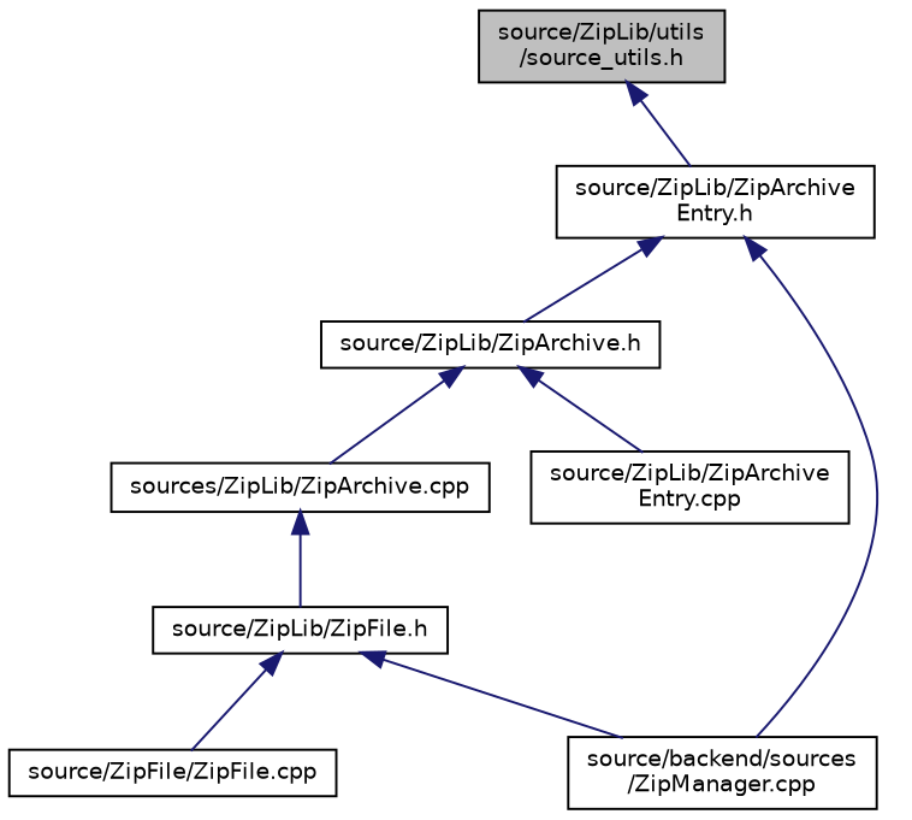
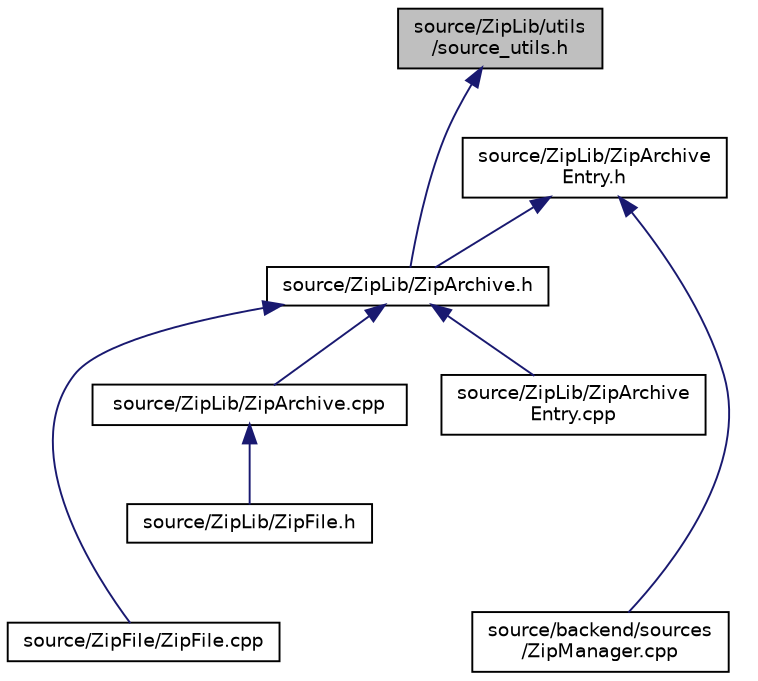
  digraph {
    node [color=black fillcolor=white fontname=Helvetica fontsize=10 shape=record style=filled]
    edge [color=midnightblue dir=back fontname=Helvetica fontsize=10 labelfontname=Helvetica labelfontsize=10 style=solid]
    n1 [fillcolor=grey75 fontcolor=black height=0.2 label="source/ZipLib/utils\l/source_utils.h" width=0.4]
    n2 [height=0.2 label="source/ZipLib/ZipArchive\lEntry.h" width=0.4]
    n3 [height=0.2 label="source/ZipLib/ZipArchive.h" width=0.4]
    n4 [height=0.2 label="source/backend/sources\l/ZipManager.cpp" width=0.4]
    n5 [height=0.2 label="source/ZipLib/ZipArchive\lEntry.cpp" width=0.4]
-   n6 [height=0.2 label="sources/ZipLib/ZipArchive.cpp" width=0.4]
+   n6 [height=0.2 label="source/ZipLib/ZipArchive.cpp" width=0.4]
    n7 [height=0.2 label="source/ZipLib/ZipFile.h" width=0.4]
    n8 [height=0.2 label="source/ZipFile/ZipFile.cpp" width=0.4]
-   n1 -> n2
+   n1 -> n3
    n2 -> n3
    n2 -> n4
    n3 -> n5
    n3 -> n6
    n6 -> n7
-   n7 -> n4
-   n7 -> n8
+   n3 -> n8
  }
